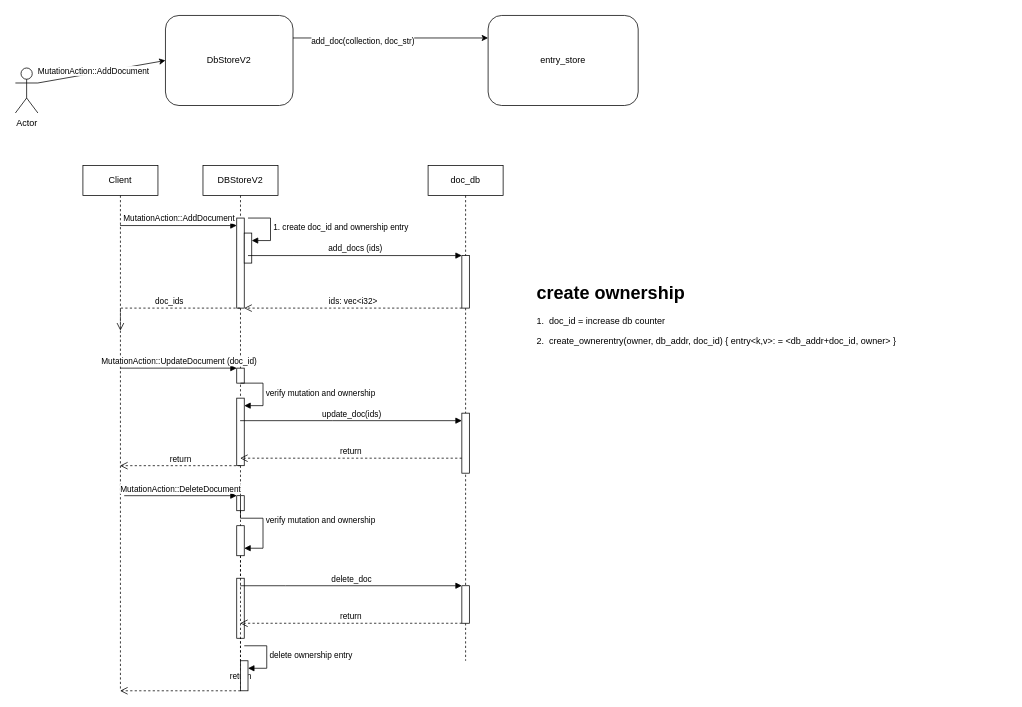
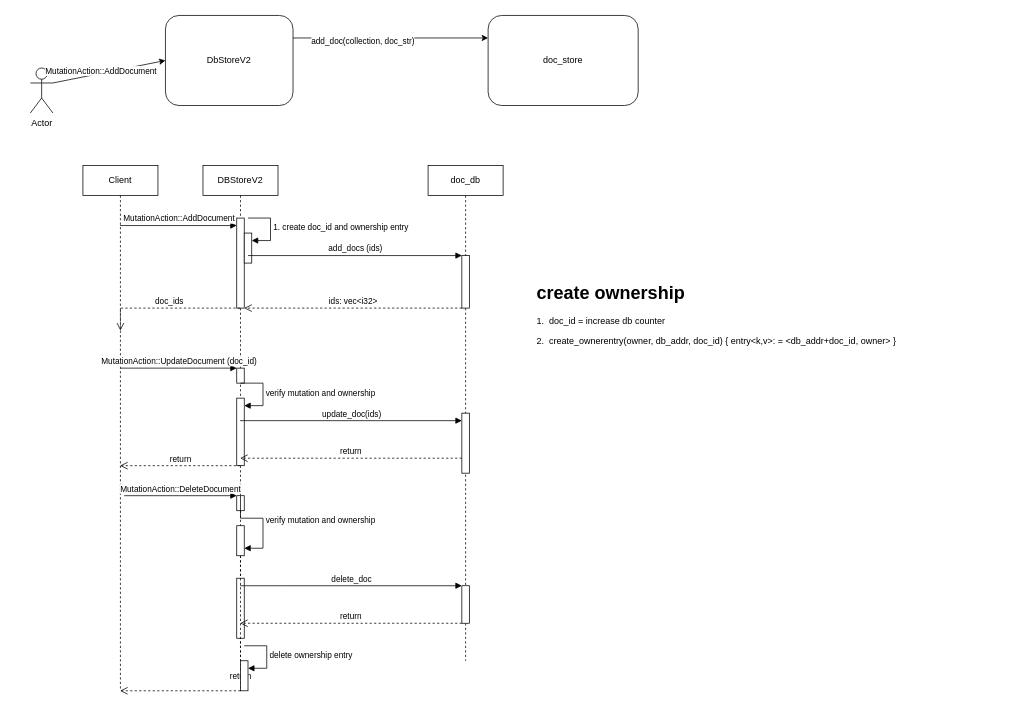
  <mxCell id="0" />
  <mxCell id="1" parent="0" />
- <mxCell id="2" value="entry_store" style="rounded=1;whiteSpace=wrap;html=1;" vertex="1" parent="1"><mxGeometry x="650" y="20" width="200" height="120" as="geometry" /></mxCell>
+ <mxCell id="2" value="doc_store" style="rounded=1;whiteSpace=wrap;html=1;" vertex="1" parent="1"><mxGeometry x="650" y="20" width="200" height="120" as="geometry" /></mxCell>
  <mxCell id="3" value="DbStoreV2" style="rounded=1;whiteSpace=wrap;html=1;" vertex="1" parent="1"><mxGeometry x="220" y="20" width="170" height="120" as="geometry" /></mxCell>
  <mxCell id="4" value="" style="endArrow=classic;html=1;rounded=0;exitX=1;exitY=0.25;exitDx=0;exitDy=0;entryX=0;entryY=0.25;entryDx=0;entryDy=0;" edge="1" parent="1" source="3" target="2"><mxGeometry width="50" height="50" relative="1" as="geometry"><mxPoint x="340" y="90" as="sourcePoint" /><mxPoint x="390" y="40" as="targetPoint" /></mxGeometry></mxCell>
  <mxCell id="5" value="add_doc(collection, doc_str)" style="edgeLabel;html=1;align=center;verticalAlign=middle;resizable=0;points=[];" vertex="1" connectable="0" parent="4"><mxGeometry x="-0.291" y="-3" relative="1" as="geometry"><mxPoint as="offset" /></mxGeometry></mxCell>
- <mxCell id="6" value="Actor" style="shape=umlActor;verticalLabelPosition=bottom;verticalAlign=top;html=1;outlineConnect=0;" vertex="1" parent="1"><mxGeometry x="20" y="90" width="30" height="60" as="geometry" /></mxCell>
+ <mxCell id="6" value="Actor" style="shape=umlActor;verticalLabelPosition=bottom;verticalAlign=top;html=1;outlineConnect=0;" vertex="1" parent="1"><mxGeometry x="40" y="90" width="30" height="60" as="geometry" /></mxCell>
  <mxCell id="7" value="" style="endArrow=classic;html=1;rounded=0;entryX=0;entryY=0.5;entryDx=0;entryDy=0;exitX=1;exitY=0.333;exitDx=0;exitDy=0;exitPerimeter=0;" edge="1" parent="1" source="6" target="3"><mxGeometry width="50" height="50" relative="1" as="geometry"><mxPoint x="100" y="140" as="sourcePoint" /><mxPoint x="150" y="90" as="targetPoint" /></mxGeometry></mxCell>
  <mxCell id="8" value="MutationAction::AddDocument" style="edgeLabel;html=1;align=center;verticalAlign=middle;resizable=0;points=[];" vertex="1" connectable="0" parent="7"><mxGeometry x="-0.135" y="4" relative="1" as="geometry"><mxPoint as="offset" /></mxGeometry></mxCell>
  <mxCell id="9" value="Client" style="shape=umlLifeline;perimeter=lifelinePerimeter;whiteSpace=wrap;html=1;container=1;dropTarget=0;collapsible=0;recursiveResize=0;outlineConnect=0;portConstraint=eastwest;newEdgeStyle={&quot;edgeStyle&quot;:&quot;elbowEdgeStyle&quot;,&quot;elbow&quot;:&quot;vertical&quot;,&quot;curved&quot;:0,&quot;rounded&quot;:0};" vertex="1" parent="1"><mxGeometry x="110" y="220" width="100" height="700" as="geometry" /></mxCell>
  <mxCell id="10" value="DBStoreV2" style="shape=umlLifeline;perimeter=lifelinePerimeter;whiteSpace=wrap;html=1;container=1;dropTarget=0;collapsible=0;recursiveResize=0;outlineConnect=0;portConstraint=eastwest;newEdgeStyle={&quot;edgeStyle&quot;:&quot;elbowEdgeStyle&quot;,&quot;elbow&quot;:&quot;vertical&quot;,&quot;curved&quot;:0,&quot;rounded&quot;:0};" vertex="1" parent="1"><mxGeometry x="270" y="220" width="100" height="660" as="geometry" /></mxCell>
  <mxCell id="11" value="" style="html=1;points=[];perimeter=orthogonalPerimeter;outlineConnect=0;targetShapes=umlLifeline;portConstraint=eastwest;newEdgeStyle={&quot;edgeStyle&quot;:&quot;elbowEdgeStyle&quot;,&quot;elbow&quot;:&quot;vertical&quot;,&quot;curved&quot;:0,&quot;rounded&quot;:0};" vertex="1" parent="10"><mxGeometry x="45" y="70" width="10" height="120" as="geometry" /></mxCell>
  <mxCell id="12" value="" style="html=1;points=[];perimeter=orthogonalPerimeter;outlineConnect=0;targetShapes=umlLifeline;portConstraint=eastwest;newEdgeStyle={&quot;edgeStyle&quot;:&quot;elbowEdgeStyle&quot;,&quot;elbow&quot;:&quot;vertical&quot;,&quot;curved&quot;:0,&quot;rounded&quot;:0};" vertex="1" parent="10"><mxGeometry x="45" y="270" width="10" height="20" as="geometry" /></mxCell>
  <mxCell id="13" value="" style="html=1;points=[];perimeter=orthogonalPerimeter;outlineConnect=0;targetShapes=umlLifeline;portConstraint=eastwest;newEdgeStyle={&quot;edgeStyle&quot;:&quot;elbowEdgeStyle&quot;,&quot;elbow&quot;:&quot;vertical&quot;,&quot;curved&quot;:0,&quot;rounded&quot;:0};" vertex="1" parent="10"><mxGeometry x="45" y="310" width="10" height="90" as="geometry" /></mxCell>
  <mxCell id="14" value="verify mutation and ownership" style="html=1;align=left;spacingLeft=2;endArrow=block;rounded=0;edgeStyle=orthogonalEdgeStyle;curved=0;rounded=0;" edge="1" target="13" parent="10"><mxGeometry relative="1" as="geometry"><mxPoint x="50" y="290" as="sourcePoint" /><Array as="points"><mxPoint x="80" y="320" /></Array></mxGeometry></mxCell>
  <mxCell id="15" value="" style="html=1;points=[];perimeter=orthogonalPerimeter;outlineConnect=0;targetShapes=umlLifeline;portConstraint=eastwest;newEdgeStyle={&quot;edgeStyle&quot;:&quot;elbowEdgeStyle&quot;,&quot;elbow&quot;:&quot;vertical&quot;,&quot;curved&quot;:0,&quot;rounded&quot;:0};" vertex="1" parent="10"><mxGeometry x="45" y="440" width="10" height="20" as="geometry" /></mxCell>
  <mxCell id="16" value="MutationAction::DeleteDocument" style="html=1;verticalAlign=bottom;endArrow=block;edgeStyle=elbowEdgeStyle;elbow=vertical;curved=0;rounded=0;" edge="1" target="15" parent="10"><mxGeometry relative="1" as="geometry"><mxPoint x="-105" y="440" as="sourcePoint" /></mxGeometry></mxCell>
  <mxCell id="17" value="" style="html=1;points=[];perimeter=orthogonalPerimeter;outlineConnect=0;targetShapes=umlLifeline;portConstraint=eastwest;newEdgeStyle={&quot;edgeStyle&quot;:&quot;elbowEdgeStyle&quot;,&quot;elbow&quot;:&quot;vertical&quot;,&quot;curved&quot;:0,&quot;rounded&quot;:0};" vertex="1" parent="10"><mxGeometry x="45" y="480" width="10" height="40" as="geometry" /></mxCell>
  <mxCell id="18" value="verify mutation and ownership" style="html=1;align=left;spacingLeft=2;endArrow=block;rounded=0;edgeStyle=orthogonalEdgeStyle;curved=0;rounded=0;" edge="1" target="17" parent="10"><mxGeometry relative="1" as="geometry"><mxPoint x="50" y="440" as="sourcePoint" /><Array as="points"><mxPoint x="50" y="470" /><mxPoint x="80" y="470" /><mxPoint x="80" y="510" /></Array></mxGeometry></mxCell>
  <mxCell id="19" value="" style="html=1;points=[];perimeter=orthogonalPerimeter;outlineConnect=0;targetShapes=umlLifeline;portConstraint=eastwest;newEdgeStyle={&quot;edgeStyle&quot;:&quot;elbowEdgeStyle&quot;,&quot;elbow&quot;:&quot;vertical&quot;,&quot;curved&quot;:0,&quot;rounded&quot;:0};" vertex="1" parent="10"><mxGeometry x="45" y="550" width="10" height="80" as="geometry" /></mxCell>
  <mxCell id="20" value="" style="html=1;points=[];perimeter=orthogonalPerimeter;outlineConnect=0;targetShapes=umlLifeline;portConstraint=eastwest;newEdgeStyle={&quot;edgeStyle&quot;:&quot;elbowEdgeStyle&quot;,&quot;elbow&quot;:&quot;vertical&quot;,&quot;curved&quot;:0,&quot;rounded&quot;:0};" vertex="1" parent="10"><mxGeometry x="55" y="90" width="10" height="40" as="geometry" /></mxCell>
  <mxCell id="21" value="1. create doc_id and ownership entry" style="html=1;align=left;spacingLeft=2;endArrow=block;rounded=0;edgeStyle=orthogonalEdgeStyle;curved=0;rounded=0;" edge="1" target="20" parent="10"><mxGeometry x="0.012" relative="1" as="geometry"><mxPoint x="60" y="70" as="sourcePoint" /><Array as="points"><mxPoint x="90" y="100" /></Array><mxPoint as="offset" /></mxGeometry></mxCell>
  <mxCell id="22" value="MutationAction::AddDocument" style="html=1;verticalAlign=bottom;endArrow=block;edgeStyle=elbowEdgeStyle;elbow=vertical;curved=0;rounded=0;" edge="1" target="11" parent="1" source="9"><mxGeometry x="0.003" relative="1" as="geometry"><mxPoint x="245" y="300" as="sourcePoint" /><Array as="points"><mxPoint x="270" y="300" /></Array><mxPoint as="offset" /></mxGeometry></mxCell>
  <mxCell id="23" value="doc_db" style="shape=umlLifeline;perimeter=lifelinePerimeter;whiteSpace=wrap;html=1;container=1;dropTarget=0;collapsible=0;recursiveResize=0;outlineConnect=0;portConstraint=eastwest;newEdgeStyle={&quot;edgeStyle&quot;:&quot;elbowEdgeStyle&quot;,&quot;elbow&quot;:&quot;vertical&quot;,&quot;curved&quot;:0,&quot;rounded&quot;:0};" vertex="1" parent="1"><mxGeometry x="570" y="220" width="100" height="660" as="geometry" /></mxCell>
  <mxCell id="24" value="" style="html=1;points=[];perimeter=orthogonalPerimeter;outlineConnect=0;targetShapes=umlLifeline;portConstraint=eastwest;newEdgeStyle={&quot;edgeStyle&quot;:&quot;elbowEdgeStyle&quot;,&quot;elbow&quot;:&quot;vertical&quot;,&quot;curved&quot;:0,&quot;rounded&quot;:0};" vertex="1" parent="23"><mxGeometry x="45" y="120" width="10" height="70" as="geometry" /></mxCell>
  <mxCell id="25" value="" style="html=1;points=[];perimeter=orthogonalPerimeter;outlineConnect=0;targetShapes=umlLifeline;portConstraint=eastwest;newEdgeStyle={&quot;edgeStyle&quot;:&quot;elbowEdgeStyle&quot;,&quot;elbow&quot;:&quot;vertical&quot;,&quot;curved&quot;:0,&quot;rounded&quot;:0};" vertex="1" parent="23"><mxGeometry x="45" y="330" width="10" height="80" as="geometry" /></mxCell>
  <mxCell id="26" value="" style="html=1;points=[];perimeter=orthogonalPerimeter;outlineConnect=0;targetShapes=umlLifeline;portConstraint=eastwest;newEdgeStyle={&quot;edgeStyle&quot;:&quot;elbowEdgeStyle&quot;,&quot;elbow&quot;:&quot;vertical&quot;,&quot;curved&quot;:0,&quot;rounded&quot;:0};" vertex="1" parent="23"><mxGeometry x="45" y="560" width="10" height="50" as="geometry" /></mxCell>
  <mxCell id="27" value="add_docs (ids)" style="html=1;verticalAlign=bottom;endArrow=block;edgeStyle=elbowEdgeStyle;elbow=vertical;curved=0;rounded=0;" edge="1" target="24" parent="1"><mxGeometry x="0.005" relative="1" as="geometry"><mxPoint x="330" y="340" as="sourcePoint" /><Array as="points"><mxPoint x="390" y="340" /></Array><mxPoint as="offset" /></mxGeometry></mxCell>
  <mxCell id="28" value="ids: vec&amp;lt;i32&amp;gt;" style="html=1;verticalAlign=bottom;endArrow=open;dashed=1;endSize=8;edgeStyle=elbowEdgeStyle;elbow=vertical;curved=0;rounded=0;" edge="1" source="24" parent="1" target="11"><mxGeometry relative="1" as="geometry"><mxPoint x="330" y="360" as="targetPoint" /><Array as="points"><mxPoint x="530" y="410" /><mxPoint x="420" y="360" /></Array></mxGeometry></mxCell>
  <mxCell id="29" value="doc_ids" style="html=1;verticalAlign=bottom;endArrow=open;dashed=1;endSize=8;edgeStyle=elbowEdgeStyle;elbow=vertical;curved=0;rounded=0;" edge="1" parent="1" source="10"><mxGeometry relative="1" as="geometry"><mxPoint x="240" y="440" as="sourcePoint" /><mxPoint x="160" y="440" as="targetPoint" /><Array as="points"><mxPoint x="220" y="410" /></Array></mxGeometry></mxCell>
  <mxCell id="30" value="MutationAction::UpdateDocument (doc_id)" style="html=1;verticalAlign=bottom;endArrow=block;edgeStyle=elbowEdgeStyle;elbow=vertical;curved=0;rounded=0;" edge="1" target="12" parent="1"><mxGeometry x="0.006" relative="1" as="geometry"><mxPoint x="160" y="490" as="sourcePoint" /><mxPoint as="offset" /></mxGeometry></mxCell>
  <mxCell id="31" value="update_doc(ids)" style="html=1;verticalAlign=bottom;endArrow=block;edgeStyle=elbowEdgeStyle;elbow=vertical;curved=0;rounded=0;" edge="1" target="25" parent="1" source="10"><mxGeometry relative="1" as="geometry"><mxPoint x="445" y="550" as="sourcePoint" /><Array as="points"><mxPoint x="443" y="560" /></Array></mxGeometry></mxCell>
  <mxCell id="32" value="return" style="html=1;verticalAlign=bottom;endArrow=open;dashed=1;endSize=8;edgeStyle=elbowEdgeStyle;elbow=vertical;curved=0;rounded=0;" edge="1" source="25" parent="1" target="10"><mxGeometry relative="1" as="geometry"><mxPoint x="445" y="625" as="targetPoint" /><Array as="points"><mxPoint x="430" y="610" /></Array></mxGeometry></mxCell>
  <mxCell id="33" value="return" style="html=1;verticalAlign=bottom;endArrow=open;dashed=1;endSize=8;edgeStyle=elbowEdgeStyle;elbow=vertical;curved=0;rounded=0;" edge="1" parent="1" target="9"><mxGeometry relative="1" as="geometry"><mxPoint x="320" y="620" as="sourcePoint" /><mxPoint x="240" y="620" as="targetPoint" /></mxGeometry></mxCell>
  <mxCell id="34" value="return" style="html=1;verticalAlign=bottom;endArrow=open;dashed=1;endSize=8;edgeStyle=elbowEdgeStyle;elbow=vertical;curved=0;rounded=0;" edge="1" source="26" parent="1" target="10"><mxGeometry relative="1" as="geometry"><mxPoint x="325" y="835" as="targetPoint" /><Array as="points"><mxPoint x="520" y="830" /><mxPoint x="420" y="800" /></Array></mxGeometry></mxCell>
  <mxCell id="35" value="return" style="html=1;verticalAlign=bottom;endArrow=open;dashed=1;endSize=8;edgeStyle=elbowEdgeStyle;elbow=vertical;curved=0;rounded=0;" edge="1" source="17" parent="1" target="9"><mxGeometry relative="1" as="geometry"><mxPoint x="165" y="735" as="targetPoint" /><Array as="points"><mxPoint x="230" y="920" /><mxPoint x="260" y="880" /><mxPoint x="320" y="830" /><mxPoint x="270" y="730" /><mxPoint x="280" y="740" /></Array></mxGeometry></mxCell>
  <mxCell id="36" value="delete_doc" style="html=1;verticalAlign=bottom;endArrow=block;edgeStyle=elbowEdgeStyle;elbow=vertical;curved=0;rounded=0;" edge="1" target="26" parent="1" source="10"><mxGeometry x="0.002" relative="1" as="geometry"><mxPoint x="425" y="760" as="sourcePoint" /><Array as="points"><mxPoint x="380" y="780" /></Array><mxPoint as="offset" /></mxGeometry></mxCell>
  <mxCell id="37" value="" style="html=1;points=[];perimeter=orthogonalPerimeter;outlineConnect=0;targetShapes=umlLifeline;portConstraint=eastwest;newEdgeStyle={&quot;edgeStyle&quot;:&quot;elbowEdgeStyle&quot;,&quot;elbow&quot;:&quot;vertical&quot;,&quot;curved&quot;:0,&quot;rounded&quot;:0};" vertex="1" parent="1"><mxGeometry x="320" y="880" width="10" height="40" as="geometry" /></mxCell>
  <mxCell id="38" value="delete ownership entry" style="html=1;align=left;spacingLeft=2;endArrow=block;rounded=0;edgeStyle=orthogonalEdgeStyle;curved=0;rounded=0;" edge="1" target="37" parent="1"><mxGeometry relative="1" as="geometry"><mxPoint x="325" y="860" as="sourcePoint" /><Array as="points"><mxPoint x="355" y="890" /></Array></mxGeometry></mxCell>
  <mxCell id="39" value="&lt;h1&gt;create ownership&lt;/h1&gt;&lt;p&gt;1.&amp;nbsp; doc_id = increase db counter&lt;/p&gt;&lt;p&gt;2.&amp;nbsp; create_ownerentry(owner, db_addr, doc_id) { entry&amp;lt;k,v&amp;gt;: = &amp;lt;db_addr+doc_id, owner&amp;gt; }&lt;/p&gt;" style="text;html=1;strokeColor=none;fillColor=none;spacing=5;spacingTop=-20;whiteSpace=wrap;overflow=hidden;rounded=0;" vertex="1" parent="1"><mxGeometry x="710" y="370" width="630" height="120" as="geometry" /></mxCell>
